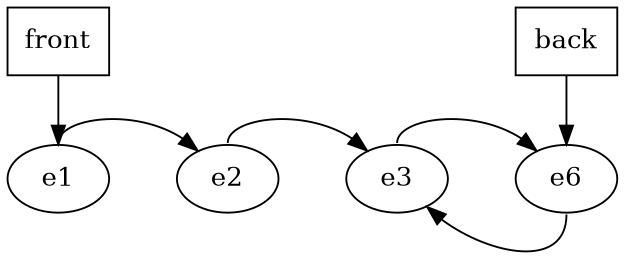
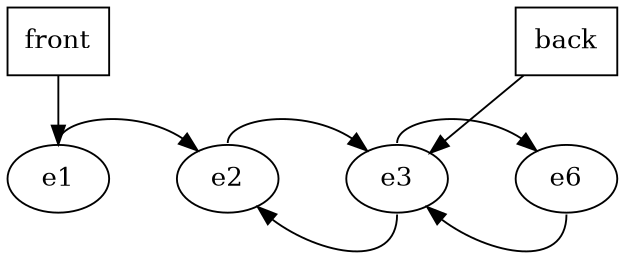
  digraph {
    nodesep=.5
    rankdir=LR
    edge [constraint=false]
    front [shape=rectangle]
    e1
    back [shape=rectangle]
    n4 [label=e6]
    e2
    e3
    subgraph sub_1 {
      rank=same
      front
      e1
    }
    subgraph sub_2 {
      rank=same
      back
      n4
    }
    front -> e1
    front -> back [style=invis weight=10 constraint=""]
    e1 -> e2 [color=invis weight=10 constraint=""]
    e1 -> e2 [headport=nw tailport=n]
-   back -> n4
+   back -> e3
    n4 -> e3 [headport=se tailport=s]
    e2 -> e3 [color=invis weight=10 constraint=""]
    e2 -> e3 [headport=nw tailport=n]
    e3 -> n4 [color=invis weight=10 constraint=""]
    e3 -> n4 [headport=nw tailport=n]
+   e3 -> e2 [headport=se tailport=s]
  }
